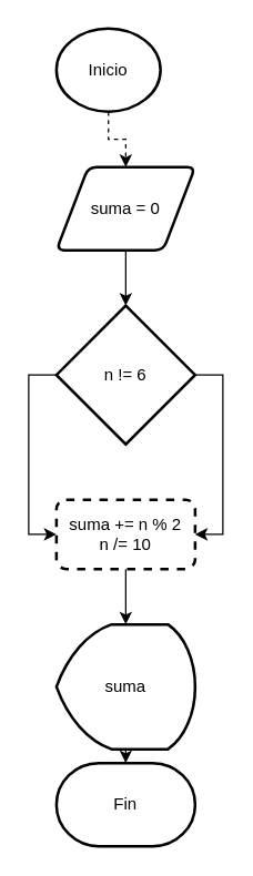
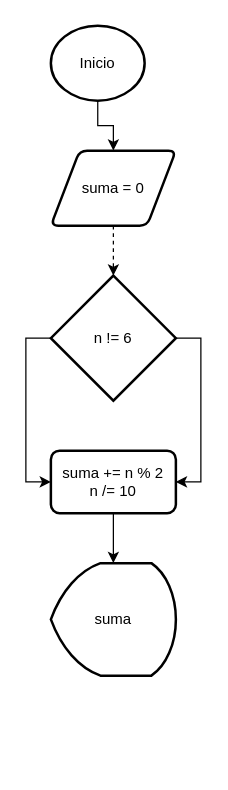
  <mxCell id="0" />
  <mxCell id="1" parent="0" />
- <mxCell id="2" value="" style="edgeStyle=orthogonalEdgeStyle;rounded=0;orthogonalLoop=1;jettySize=auto;html=1;dashed=1;" edge="1" parent="1" source="3" target="5"><mxGeometry relative="1" as="geometry" /></mxCell>
+ <mxCell id="2" value="" style="edgeStyle=orthogonalEdgeStyle;rounded=0;orthogonalLoop=1;jettySize=auto;html=1;" edge="1" parent="1" source="3" target="5"><mxGeometry relative="1" as="geometry" /></mxCell>
  <mxCell id="3" value="Inicio" style="strokeWidth=2;html=1;shape=mxgraph.flowchart.start_1;whiteSpace=wrap;" vertex="1" parent="1"><mxGeometry x="40" y="20" width="75" height="60" as="geometry" /></mxCell>
- <mxCell id="4" value="" style="edgeStyle=orthogonalEdgeStyle;rounded=0;orthogonalLoop=1;jettySize=auto;html=1;" edge="1" parent="1" source="5" target="8"><mxGeometry relative="1" as="geometry" /></mxCell>
+ <mxCell id="4" value="" style="edgeStyle=orthogonalEdgeStyle;rounded=0;orthogonalLoop=1;jettySize=auto;html=1;dashed=1;" edge="1" parent="1" source="5" target="8"><mxGeometry relative="1" as="geometry" /></mxCell>
  <mxCell id="5" value="suma = 0" style="shape=parallelogram;html=1;strokeWidth=2;perimeter=parallelogramPerimeter;whiteSpace=wrap;rounded=1;arcSize=12;size=0.23;" vertex="1" parent="1"><mxGeometry x="40" y="120" width="100" height="60" as="geometry" /></mxCell>
  <mxCell id="6" style="edgeStyle=orthogonalEdgeStyle;rounded=0;orthogonalLoop=1;jettySize=auto;html=1;entryX=0;entryY=0.5;entryDx=0;entryDy=0;" edge="1" parent="1" source="8" target="10"><mxGeometry relative="1" as="geometry"><Array as="points"><mxPoint x="20" y="270" /><mxPoint x="20" y="385" /></Array></mxGeometry></mxCell>
  <mxCell id="7" style="edgeStyle=orthogonalEdgeStyle;rounded=0;orthogonalLoop=1;jettySize=auto;html=1;entryX=1;entryY=0.5;entryDx=0;entryDy=0;" edge="1" parent="1" source="8" target="10"><mxGeometry relative="1" as="geometry"><Array as="points"><mxPoint x="160" y="270" /><mxPoint x="160" y="385" /></Array></mxGeometry></mxCell>
  <mxCell id="8" value="n != 6" style="strokeWidth=2;html=1;shape=mxgraph.flowchart.decision;whiteSpace=wrap;" vertex="1" parent="1"><mxGeometry x="40" y="220" width="100" height="100" as="geometry" /></mxCell>
  <mxCell id="9" value="" style="edgeStyle=orthogonalEdgeStyle;rounded=0;orthogonalLoop=1;jettySize=auto;html=1;" edge="1" parent="1" source="10" target="12"><mxGeometry relative="1" as="geometry" /></mxCell>
- <mxCell id="10" value="&lt;div&gt;suma += n % 2&lt;/div&gt;&lt;div&gt;n /= 10&lt;br&gt;&lt;/div&gt;" style="rounded=1;whiteSpace=wrap;html=1;absoluteArcSize=1;arcSize=14;strokeWidth=2;dashed=1;" vertex="1" parent="1"><mxGeometry x="40" y="360" width="100" height="50" as="geometry" /></mxCell>
- <mxCell id="11" value="" style="edgeStyle=orthogonalEdgeStyle;rounded=0;orthogonalLoop=1;jettySize=auto;html=1;" edge="1" parent="1" source="12" target="13"><mxGeometry relative="1" as="geometry" /></mxCell>
+ <mxCell id="10" value="&lt;div&gt;suma += n % 2&lt;/div&gt;&lt;div&gt;n /= 10&lt;br&gt;&lt;/div&gt;" style="rounded=1;whiteSpace=wrap;html=1;absoluteArcSize=1;arcSize=14;strokeWidth=2;" vertex="1" parent="1"><mxGeometry x="40" y="360" width="100" height="50" as="geometry" /></mxCell>
  <mxCell id="12" value="suma" style="strokeWidth=2;html=1;shape=mxgraph.flowchart.display;whiteSpace=wrap;" vertex="1" parent="1"><mxGeometry x="40" y="450" width="100" height="90" as="geometry" /></mxCell>
- <mxCell id="13" value="Fin" style="strokeWidth=2;html=1;shape=mxgraph.flowchart.terminator;whiteSpace=wrap;" vertex="1" parent="1"><mxGeometry x="40" y="550" width="100" height="60" as="geometry" /></mxCell>
